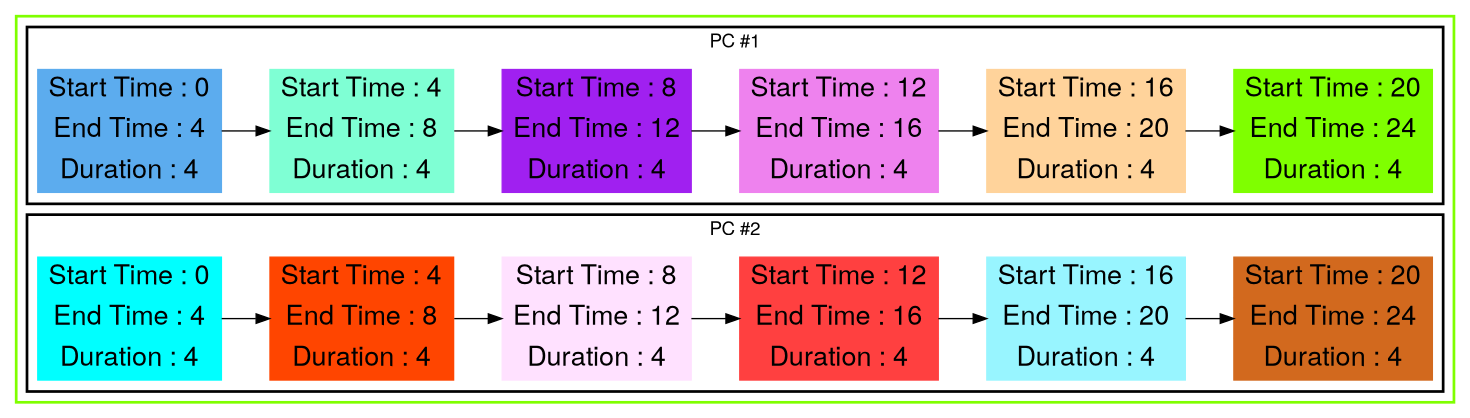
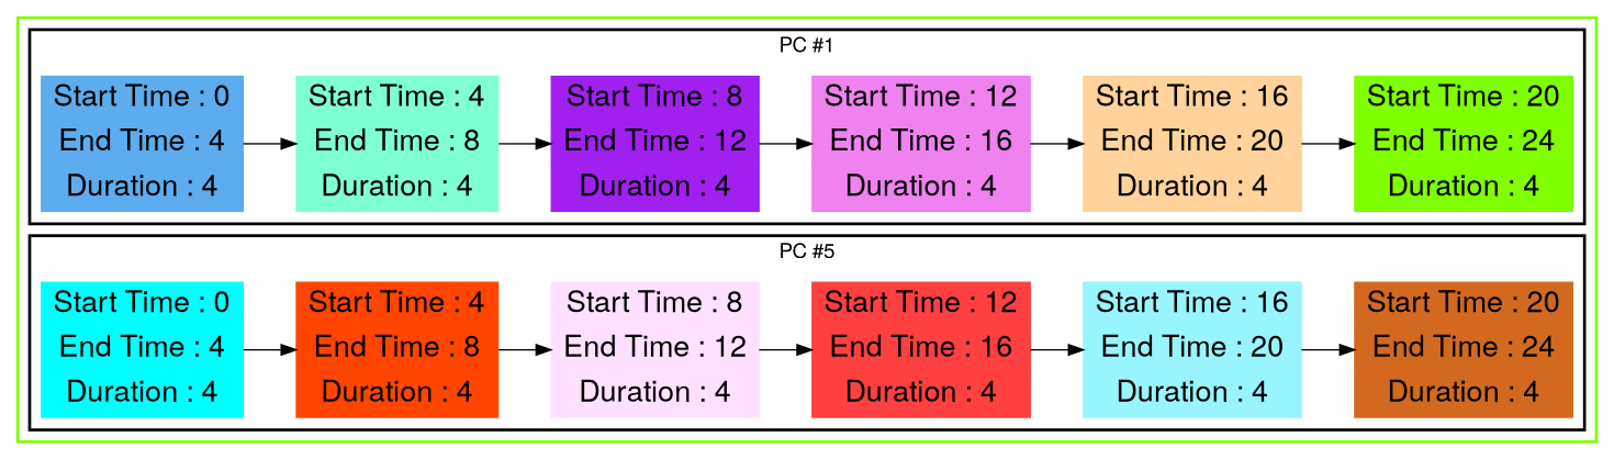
  digraph {
    fontname="Helvetica,Arial,sans-serif"
    rankdir=LR
    node [fontname="Helvetica,Arial,sans-serif" fontsize=20 shape=record style=filled]
    edge [fontname="Helvetica,Arial,sans-serif"]
    n1 [color=steelblue2 label="Start Time : 0 | End Time : 4 | Duration : 4"]
    n2 [color=aquamarine label="Start Time : 4 | End Time : 8 | Duration : 4"]
    n3 [color=x11purple label="Start Time : 8 | End Time : 12 | Duration : 4"]
    n4 [color=violet label="Start Time : 12 | End Time : 16 | Duration : 4"]
    n5 [color=burlywood1 label="Start Time : 16 | End Time : 20 | Duration : 4"]
    n6 [color=chartreuse label="Start Time : 20 | End Time : 24 | Duration : 4"]
    n7 [color=aqua label="Start Time : 0 | End Time : 4 | Duration : 4"]
    n8 [color=orangered1 label="Start Time : 4 | End Time : 8 | Duration : 4"]
    n9 [color=thistle1 label="Start Time : 8 | End Time : 12 | Duration : 4"]
    n10 [color=brown1 label="Start Time : 12 | End Time : 16 | Duration : 4"]
    n11 [color=cadetblue1 label="Start Time : 16 | End Time : 20 | Duration : 4"]
    n12 [color=chocolate label="Start Time : 20 | End Time : 24 | Duration : 4"]
    subgraph cluster_1 {
      color=chartreuse
      style=bold
      subgraph cluster_2 {
        color=black
        label="PC #1"
        style=bold
        n1
        n2
        n3
        n4
        n5
        n6
      }
      subgraph cluster_3 {
        color=black
-       label="PC #2"
+       label="PC #5"
        style=bold
        n7
        n8
        n9
        n10
        n11
        n12
      }
    }
    n1 -> n2
    n2 -> n3
    n3 -> n4
    n4 -> n5
    n5 -> n6
    n7 -> n8
    n8 -> n9
    n9 -> n10
    n10 -> n11
    n11 -> n12
  }
